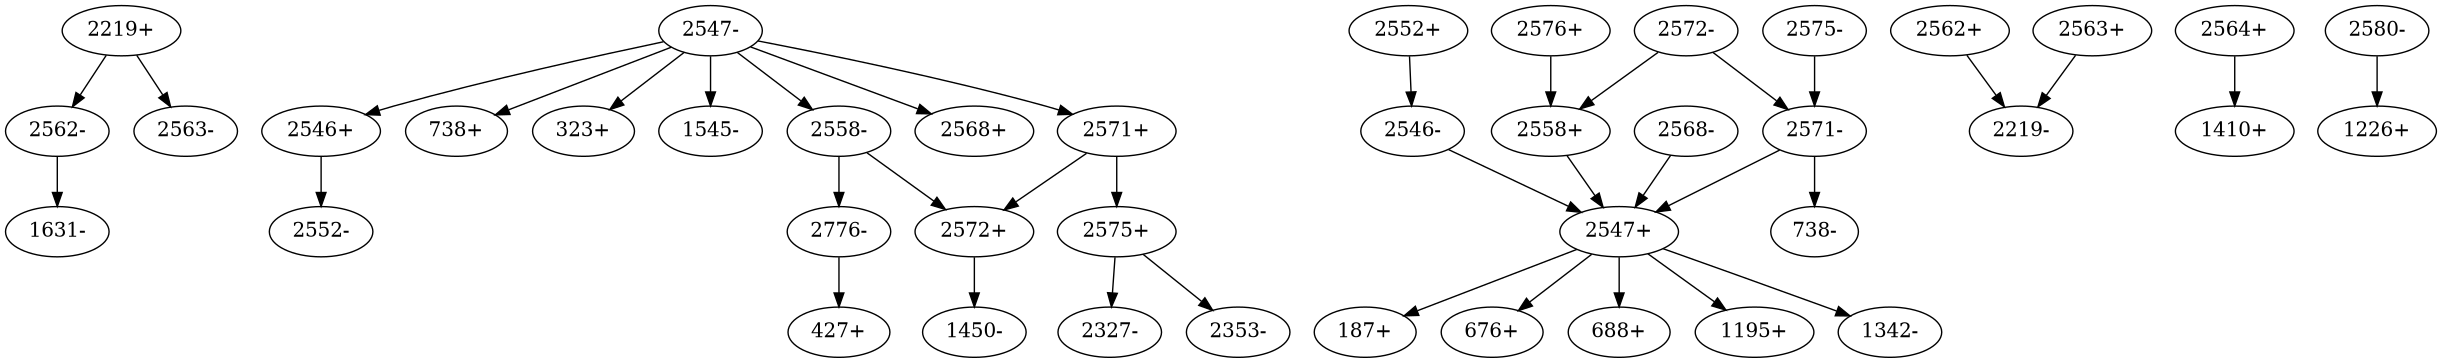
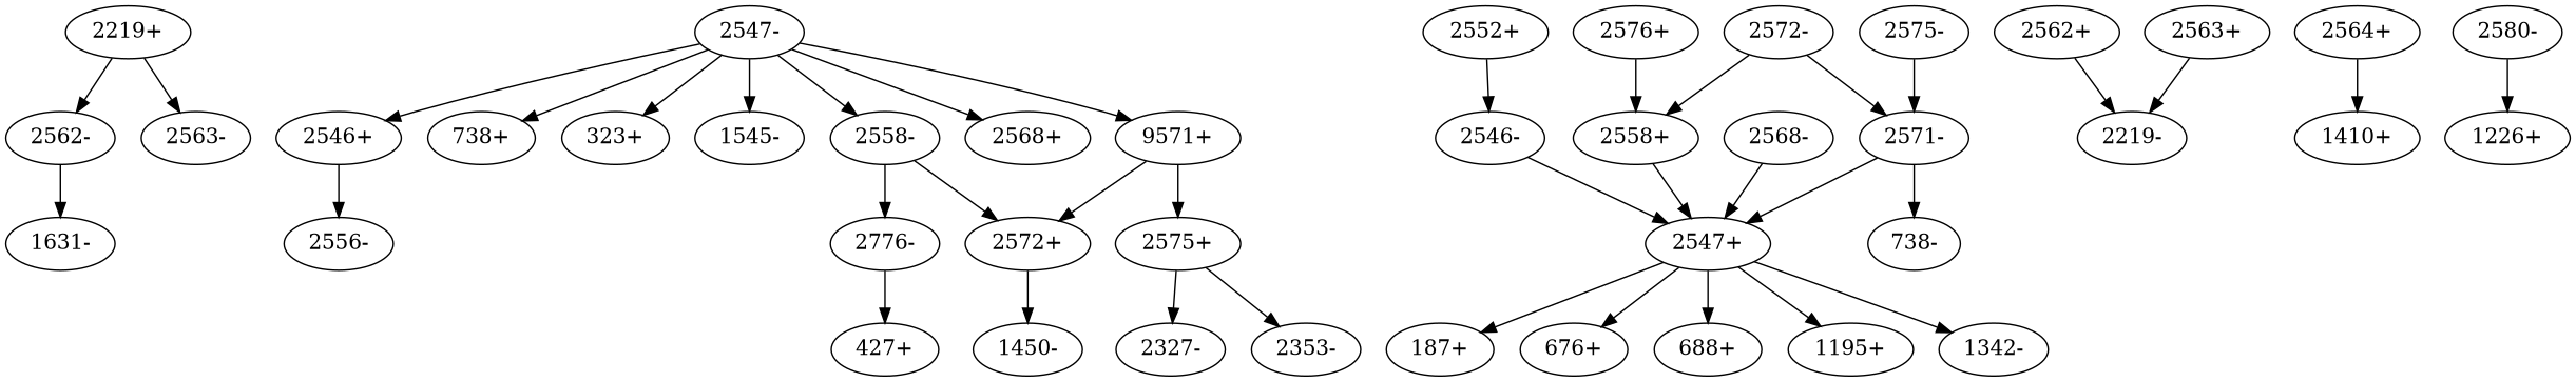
  digraph {
    k=96
    n=10
    s=1000
    edge [d=-484625 e=28.0 n=10]
    "2219+"
    "2562-"
    "2563-"
    "1631-"
    "2546+"
-   "2552-"
+   "2552-" [label="2556-"]
    "2546-"
    "2547+"
    n9 [label="187+"]
    "676+"
    "688+"
    "1195+"
    "1342-"
    "2547-"
    "738+"
    n16 [label="323+"]
    "1545-"
    "2558-"
    "2568+"
-   "2571+"
+   "2571+" [label="9571+"]
    "2572+"
    n22 [label="2776-"]
    "2575+"
    "1450-"
    "427+"
    "2327-"
    "2353-"
    "2552+"
    "2558+"
    "2562+"
    "2219-"
    "2563+"
    "2564+"
    "1410+"
    "2568-"
    "2571-"
    "738-"
    "2572-"
    "2575-"
    "2576+"
    n41 [label="1226+"]
    "2580-"
    "2219+" -> "2562-"
    "2219+" -> "2563-" [d=-170 e=20.3 n=19]
    "2562-" -> "1631-" [d=-315537 e=26.7 n=11]
    "2546+" -> "2552-" [d=-328 e=24.5 n=13]
    "2546-" -> "2547+" [d=-438]
    "2547+" -> n9 [d=-212 e=12.6 n=49]
    "2547+" -> "676+" [d=-204 e=10.9 n=66]
    "2547+" -> "688+" [d=-186 e=11.1 n=64]
    "2547+" -> "1195+" [d=-151 e=18.1 n=24]
    "2547+" -> "1342-" [d=-189 e=22.8 n=15]
    "2547-" -> "2546+" [d=-438]
    "2547-" -> "738+" [d=-16298 e=17.0 n=27]
    "2547-" -> n16 [d=-16231 e=15.9 n=31]
    "2547-" -> "1545-" [d=-16305 e=22.1 n=16]
    "2547-" -> "2558-" [d=-16280 e=18.1 n=24]
    "2547-" -> "2568+" [d=-16270 e=19.3 n=21]
    "2547-" -> "2571+" [d=-16321 e=16.4 n=29]
    "2558-" -> "2572+" [d=-38117 e=23.6 n=14]
    "2558-" -> n22 [d=-235 e=23.6 n=14]
    "2571+" -> "2572+" [d=-56041 e=22.1 n=16]
    "2571+" -> "2575+" [d=-56098 e=25.5 n=12]
    "2572+" -> "1450-" [d=-301 e=26.7 n=11]
    n22 -> "427+" [d=-192 e=25.5 n=12]
    "2575+" -> "2327-" [d=-281 e=18.1 n=24]
    "2575+" -> "2353-" [d=-221]
    "2552+" -> "2546-" [d=-328 e=24.5 n=13]
    "2558+" -> "2547+" [d=-16280 e=18.1 n=24]
    "2562+" -> "2219-"
    "2563+" -> "2219-" [d=-170 e=20.3 n=19]
    "2564+" -> "1410+" [d=-284]
    "2568-" -> "2547+" [d=-16270 e=19.3 n=21]
    "2571-" -> "2547+" [d=-16321 e=16.4 n=29]
    "2571-" -> "738-" [d=-367 e=23.6 n=14]
    "2572-" -> "2558+" [d=-38117 e=23.6 n=14]
    "2572-" -> "2571-" [d=-56041 e=22.1 n=16]
    "2575-" -> "2571-" [d=-56098 e=25.5 n=12]
    "2576+" -> "2558+" [d=-235 e=23.6 n=14]
    "2580-" -> n41 [d=-234 e=22.8 n=15]
  }
